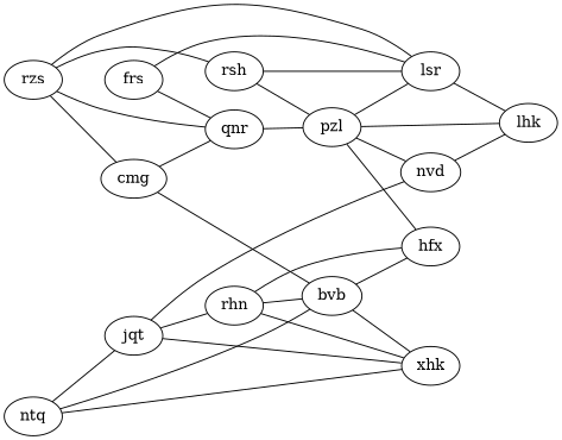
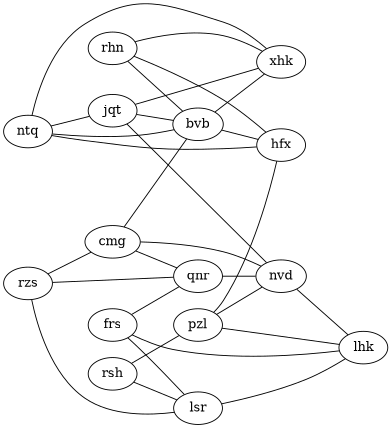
  graph {
    rankdir=LR
    jqt
    rhn
    xhk
    nvd
    hfx
    bvb
    lhk
    rsh
    pzl
    lsr
    frs
    qnr
    cmg
    ntq
    rzs
-   jqt -- rhn
+   jqt -- bvb
    jqt -- xhk
    jqt -- nvd
    rhn -- xhk
    rhn -- hfx
    rhn -- bvb
    nvd -- lhk
    bvb -- xhk
    bvb -- hfx
    rsh -- pzl
    rsh -- lsr
    pzl -- nvd
    pzl -- hfx
    pzl -- lhk
-   pzl -- lsr
    lsr -- lhk
+   frs -- lhk
    frs -- lsr
    frs -- qnr
-   qnr -- pzl
+   qnr -- nvd
+   cmg -- nvd
    cmg -- bvb
    cmg -- qnr
    ntq -- jqt
    ntq -- xhk
+   ntq -- hfx
    ntq -- bvb
-   rzs -- rsh
    rzs -- lsr
    rzs -- qnr
    rzs -- cmg
  }
